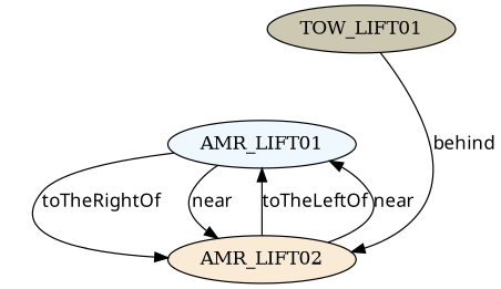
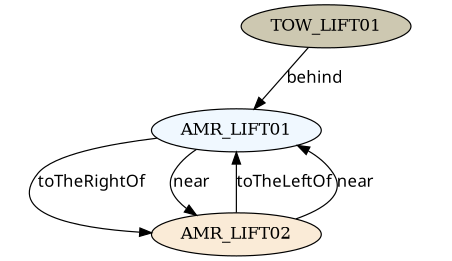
  digraph {
    node [style=filled]
    edge [color=black fontname=Sans style=filled]
    n1 [fillcolor=aliceblue label=AMR_LIFT01]
    n2 [fillcolor=antiquewhite label=AMR_LIFT02]
    n3 [fillcolor=cornsilk3 label=TOW_LIFT01]
    n1 -> n2 [label=toTheRightOf]
    n1 -> n2 [label=near]
    n2 -> n1 [label=toTheLeftOf]
    n2 -> n1 [label=near]
-   n3 -> n2 [label=behind]
+   n3 -> n1 [label=behind]
  }
